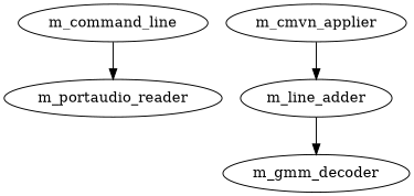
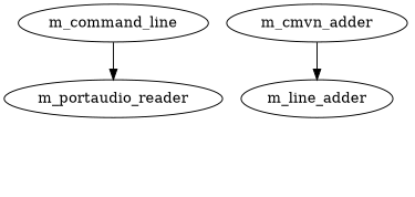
  digraph {
    m_command_line
    m_portaudio_reader
    n3 [label=m_line_adder]
-   m_cmvn_applier
-   m_gmm_decoder
+   m_cmvn_applier [label=m_cmvn_adder]
    m_command_line -> m_portaudio_reader
-   n3 -> m_gmm_decoder
    m_cmvn_applier -> n3
  }
